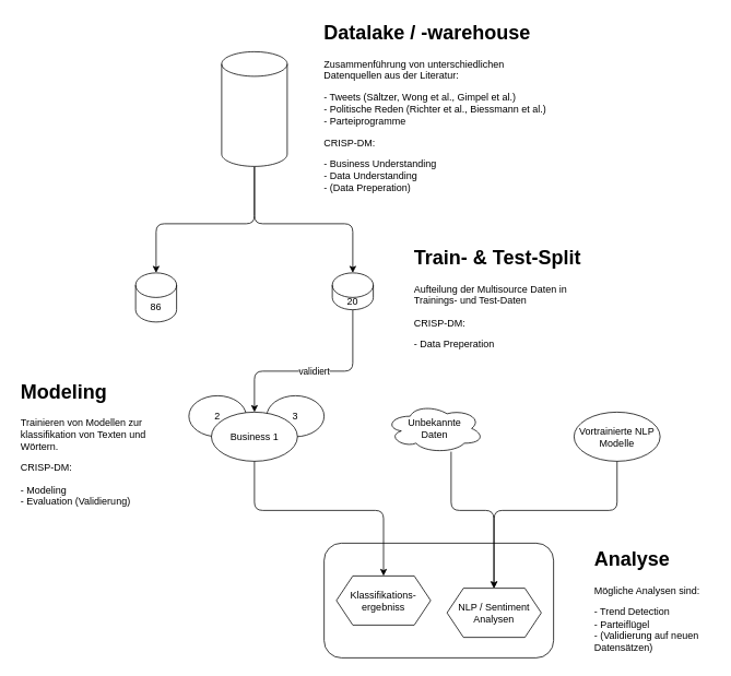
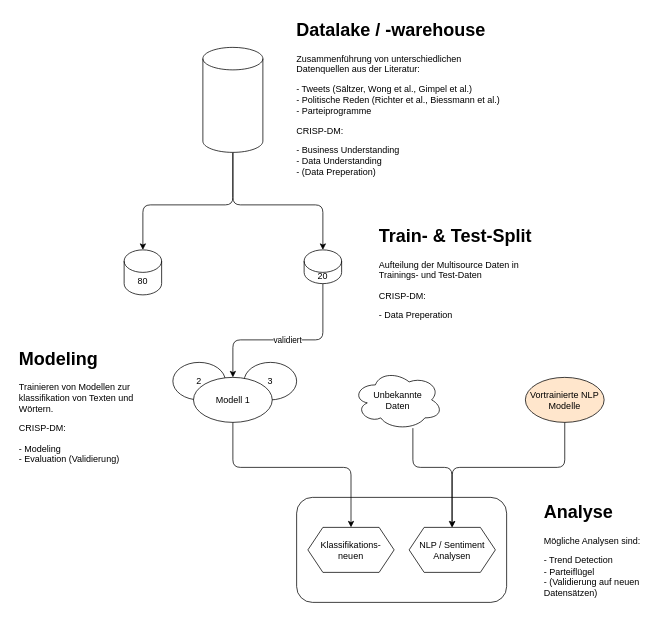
  <mxCell id="0" />
  <mxCell id="1" parent="0" />
  <mxCell id="2" style="edgeStyle=orthogonalEdgeStyle;rounded=1;orthogonalLoop=1;jettySize=auto;html=1;entryX=0.5;entryY=0;entryDx=0;entryDy=0;entryPerimeter=0;" parent="1" source="4" target="6" edge="1"><mxGeometry relative="1" as="geometry"><Array as="points"><mxPoint x="310" y="272.5" /><mxPoint x="190" y="272.5" /><mxPoint x="190" y="332.5" /></Array></mxGeometry></mxCell>
  <mxCell id="3" style="edgeStyle=orthogonalEdgeStyle;rounded=1;orthogonalLoop=1;jettySize=auto;html=1;entryX=0.5;entryY=0;entryDx=0;entryDy=0;entryPerimeter=0;" parent="1" source="4" target="9" edge="1"><mxGeometry relative="1" as="geometry"><Array as="points"><mxPoint x="310" y="272.5" /><mxPoint x="430" y="272.5" /><mxPoint x="430" y="332.5" /></Array></mxGeometry></mxCell>
  <mxCell id="4" value="" style="shape=cylinder3;whiteSpace=wrap;html=1;boundedLbl=1;backgroundOutline=1;size=15;" parent="1" vertex="1"><mxGeometry x="270" y="62.5" width="80" height="140" as="geometry" /></mxCell>
  <mxCell id="5" value="&lt;h1&gt;Datalake / -warehouse&lt;br&gt;&lt;/h1&gt;&lt;p&gt;Zusammenführung von unterschiedlichen Datenquellen aus der Literatur:&lt;/p&gt;&lt;p&gt;- Tweets (Sältzer, Wong et al., Gimpel et al.)&lt;br&gt;- Politische Reden (Richter et al., Biessmann et al.)&lt;br&gt;- Parteiprogramme&lt;/p&gt;&lt;p&gt;CRISP-DM:&lt;/p&gt;&lt;p&gt;- Business Understanding&lt;br&gt;- Data Understanding&lt;br&gt;- (Data Preperation)&lt;br&gt;&lt;/p&gt;" style="text;html=1;strokeColor=none;fillColor=none;spacing=5;spacingTop=-20;whiteSpace=wrap;overflow=hidden;rounded=0;" parent="1" vertex="1"><mxGeometry x="390" y="20" width="280" height="225" as="geometry" /></mxCell>
- <mxCell id="6" value="86" style="shape=cylinder3;whiteSpace=wrap;html=1;boundedLbl=1;backgroundOutline=1;size=15;" parent="1" vertex="1"><mxGeometry x="165" y="332.5" width="50" height="60" as="geometry" /></mxCell>
+ <mxCell id="6" value="80" style="shape=cylinder3;whiteSpace=wrap;html=1;boundedLbl=1;backgroundOutline=1;size=15;" parent="1" vertex="1"><mxGeometry x="165" y="332.5" width="50" height="60" as="geometry" /></mxCell>
  <mxCell id="7" style="edgeStyle=orthogonalEdgeStyle;rounded=1;orthogonalLoop=1;jettySize=auto;html=1;entryX=0.5;entryY=0;entryDx=0;entryDy=0;" parent="1" source="9" target="20" edge="1"><mxGeometry relative="1" as="geometry"><Array as="points"><mxPoint x="430" y="452.5" /><mxPoint x="310" y="452.5" /><mxPoint x="310" y="502.5" /></Array></mxGeometry></mxCell>
  <mxCell id="8" value="validiert" style="edgeLabel;html=1;align=center;verticalAlign=middle;resizable=0;points=[];" parent="7" vertex="1" connectable="0"><mxGeometry x="-0.119" y="-1" relative="1" as="geometry"><mxPoint x="-15" y="1" as="offset" /></mxGeometry></mxCell>
  <mxCell id="9" value="20" style="shape=cylinder3;whiteSpace=wrap;html=1;boundedLbl=1;backgroundOutline=1;size=15;" parent="1" vertex="1"><mxGeometry x="405" y="332.5" width="50" height="45" as="geometry" /></mxCell>
- <mxCell id="10" value="Vortrainierte NLP Modelle" style="ellipse;whiteSpace=wrap;html=1;" parent="1" vertex="1"><mxGeometry x="700" y="502.5" width="105" height="60" as="geometry" /></mxCell>
- <mxCell id="11" value="&lt;div&gt;Unbekannte&lt;br&gt;Daten&lt;br&gt;&lt;/div&gt;" style="ellipse;shape=cloud;whiteSpace=wrap;html=1;" parent="1" vertex="1"><mxGeometry x="470" y="492.5" width="120" height="60" as="geometry" /></mxCell>
+ <mxCell id="10" value="Vortrainierte NLP Modelle" style="ellipse;whiteSpace=wrap;html=1;fillColor=#ffe6cc;" parent="1" vertex="1"><mxGeometry x="700" y="502.5" width="105" height="60" as="geometry" /></mxCell>
+ <mxCell id="11" value="&lt;div&gt;Unbekannte&lt;br&gt;Daten&lt;br&gt;&lt;/div&gt;" style="ellipse;shape=cloud;whiteSpace=wrap;html=1;" parent="1" vertex="1"><mxGeometry x="470" y="492.5" width="120" height="80" as="geometry" /></mxCell>
  <mxCell id="12" value="&lt;h1&gt;Train- &amp;amp; Test-Split&lt;br&gt;&lt;/h1&gt;&lt;p&gt;Aufteilung der Multisource Daten in Trainings- und Test-Daten&lt;/p&gt;&lt;p&gt;CRISP-DM:&lt;/p&gt;&lt;p&gt;- Data Preperation&lt;/p&gt;" style="text;html=1;strokeColor=none;fillColor=none;spacing=5;spacingTop=-20;whiteSpace=wrap;overflow=hidden;rounded=0;" parent="1" vertex="1"><mxGeometry x="500" y="295" width="220" height="135" as="geometry" /></mxCell>
  <mxCell id="13" value="" style="rounded=1;whiteSpace=wrap;html=1;fillColor=default;" parent="1" vertex="1"><mxGeometry x="395" y="662.5" width="280" height="140" as="geometry" /></mxCell>
- <mxCell id="14" value="Klassifikations-ergebniss" style="shape=hexagon;perimeter=hexagonPerimeter2;whiteSpace=wrap;html=1;fixedSize=1;fillColor=default;" parent="1" vertex="1"><mxGeometry x="410" y="702.5" width="115" height="60" as="geometry" /></mxCell>
- <mxCell id="15" value="NLP / Sentiment&lt;br&gt;Analysen" style="shape=hexagon;perimeter=hexagonPerimeter2;whiteSpace=wrap;html=1;fixedSize=1;fillColor=default;" parent="1" vertex="1"><mxGeometry x="545" y="717.5" width="115" height="60" as="geometry" /></mxCell>
+ <mxCell id="14" value="Klassifikations-neuen" style="shape=hexagon;perimeter=hexagonPerimeter2;whiteSpace=wrap;html=1;fixedSize=1;fillColor=default;" parent="1" vertex="1"><mxGeometry x="410" y="702.5" width="115" height="60" as="geometry" /></mxCell>
+ <mxCell id="15" value="NLP / Sentiment&lt;br&gt;Analysen" style="shape=hexagon;perimeter=hexagonPerimeter2;whiteSpace=wrap;html=1;fixedSize=1;fillColor=default;" parent="1" vertex="1"><mxGeometry x="545" y="702.5" width="115" height="60" as="geometry" /></mxCell>
  <mxCell id="16" value="&lt;h1&gt;Analyse&lt;/h1&gt;&lt;p&gt;Mögliche Analysen sind:&lt;/p&gt;&lt;p&gt;- Trend Detection&lt;br&gt;- Parteiflügel&lt;br&gt;- (Validierung auf neuen Datensätzen)&lt;br&gt;&lt;/p&gt;" style="text;html=1;strokeColor=none;fillColor=none;spacing=5;spacingTop=-20;whiteSpace=wrap;overflow=hidden;rounded=0;" parent="1" vertex="1"><mxGeometry x="720" y="662.5" width="150" height="140" as="geometry" /></mxCell>
  <mxCell id="17" value="&lt;h1&gt;Modeling&lt;br&gt;&lt;/h1&gt;&lt;p&gt;Trainieren von Modellen zur klassifikation von Texten und Wörtern.&lt;br&gt;&lt;/p&gt;&lt;p&gt;CRISP-DM:&lt;/p&gt;&lt;p&gt;- Modeling&lt;br&gt;- Evaluation (Validierung)&lt;br&gt;&lt;/p&gt;" style="text;html=1;strokeColor=none;fillColor=none;spacing=5;spacingTop=-20;whiteSpace=wrap;overflow=hidden;rounded=0;" parent="1" vertex="1"><mxGeometry y="457.5" width="170" height="170" as="geometry" x="20" /></mxCell>
  <mxCell id="18" value="3" style="ellipse;whiteSpace=wrap;html=1;fillColor=default;" parent="1" vertex="1"><mxGeometry x="325" y="482.5" width="70" height="50" as="geometry" /></mxCell>
  <mxCell id="19" value="2" style="ellipse;whiteSpace=wrap;html=1;fillColor=default;" parent="1" vertex="1"><mxGeometry x="230" y="482.5" width="70" height="50" as="geometry" /></mxCell>
- <mxCell id="20" value="Business 1" style="ellipse;whiteSpace=wrap;html=1;" parent="1" vertex="1"><mxGeometry x="257.5" y="502.5" width="105" height="60" as="geometry" /></mxCell>
+ <mxCell id="20" value="Modell 1" style="ellipse;whiteSpace=wrap;html=1;" parent="1" vertex="1"><mxGeometry x="257.5" y="502.5" width="105" height="60" as="geometry" /></mxCell>
  <mxCell id="21" style="edgeStyle=orthogonalEdgeStyle;rounded=1;orthogonalLoop=1;jettySize=auto;html=1;entryX=0.5;entryY=0;entryDx=0;entryDy=0;" parent="1" source="20" target="14" edge="1"><mxGeometry relative="1" as="geometry"><Array as="points"><mxPoint x="310" y="622.5" /><mxPoint x="468" y="622.5" /></Array></mxGeometry></mxCell>
  <mxCell id="22" style="edgeStyle=orthogonalEdgeStyle;rounded=1;orthogonalLoop=1;jettySize=auto;html=1;entryX=0.5;entryY=0;entryDx=0;entryDy=0;" parent="1" source="10" target="15" edge="1"><mxGeometry relative="1" as="geometry"><Array as="points"><mxPoint x="752" y="622.5" /><mxPoint x="602" y="622.5" /></Array></mxGeometry></mxCell>
  <mxCell id="23" style="edgeStyle=orthogonalEdgeStyle;rounded=1;orthogonalLoop=1;jettySize=auto;html=1;endArrow=open;" parent="1" source="11" target="15" edge="1"><mxGeometry relative="1" as="geometry"><Array as="points"><mxPoint x="550" y="622.5" /><mxPoint x="602" y="622.5" /></Array></mxGeometry></mxCell>
